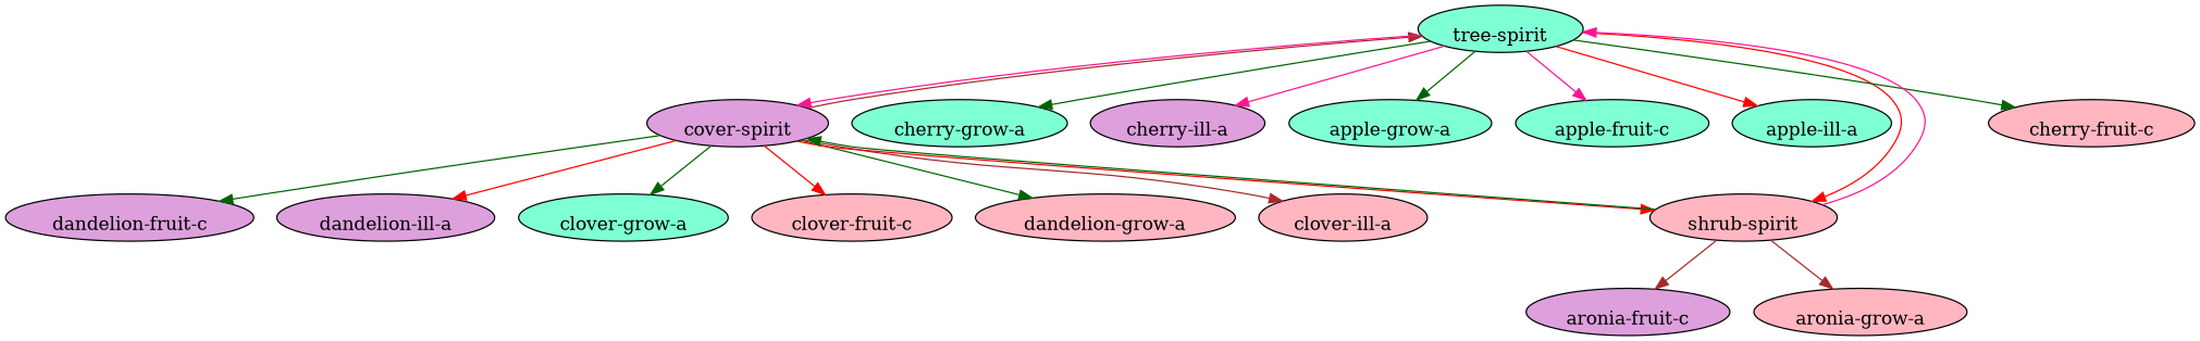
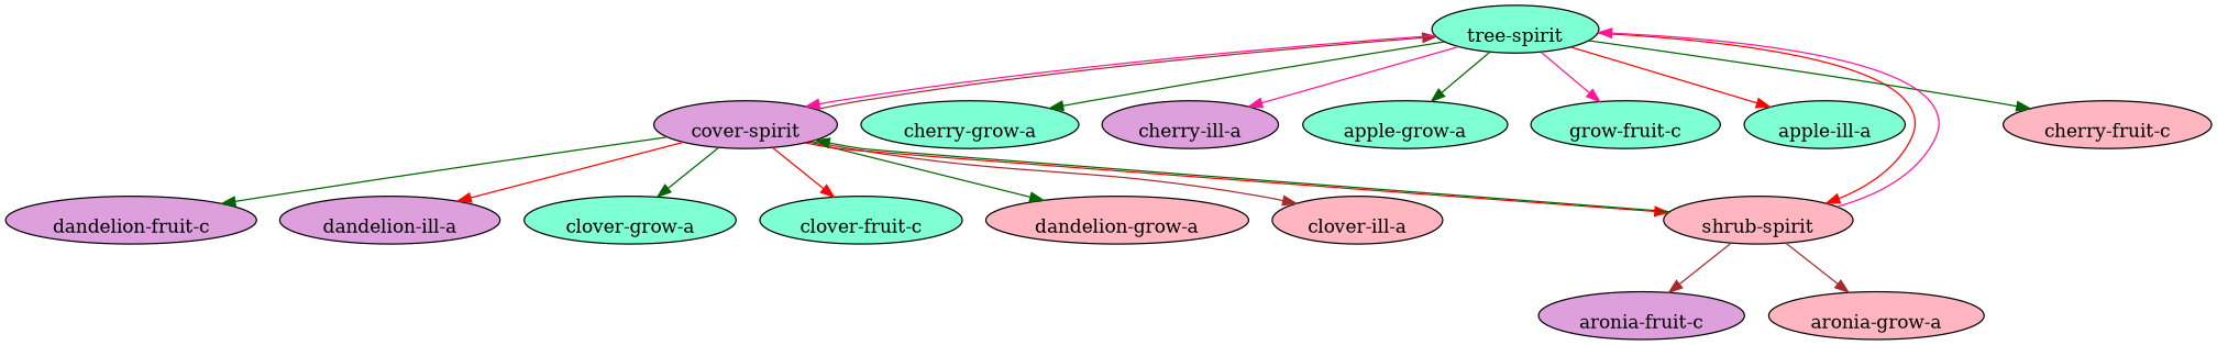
  digraph {
    node [fillcolor=aquamarine labelloc=b style=filled]
    edge [color=darkgreen]
    "cherry-grow-a"
    "cherry-ill-a" [fillcolor=plum]
    "apple-grow-a"
-   "apple-fruit-c"
+   "apple-fruit-c" [label="grow-fruit-c"]
    "apple-ill-a"
    "aronia-fruit-c" [fillcolor=plum]
    "dandelion-fruit-c" [fillcolor=plum]
    "dandelion-ill-a" [fillcolor=plum]
    "clover-grow-a"
-   "clover-fruit-c" [fillcolor=lightpink]
+   "clover-fruit-c"
    "cover-spirit" [fillcolor=plum]
    "dandelion-grow-a" [fillcolor=lightpink]
    "clover-ill-a" [fillcolor=lightpink]
    "tree-spirit"
    "shrub-spirit" [fillcolor=lightpink]
    "cherry-fruit-c" [fillcolor=lightpink]
    "aronia-grow-a" [fillcolor=lightpink]
    "cover-spirit" -> "dandelion-fruit-c"
    "cover-spirit" -> "dandelion-ill-a" [color=red]
    "cover-spirit" -> "clover-grow-a"
    "cover-spirit" -> "clover-fruit-c" [color=red]
    "cover-spirit" -> "dandelion-grow-a"
    "cover-spirit" -> "clover-ill-a" [color=brown]
    "cover-spirit" -> "tree-spirit" [color=brown]
    "cover-spirit" -> "shrub-spirit" [color=red]
    "tree-spirit" -> "cherry-grow-a"
    "tree-spirit" -> "cherry-ill-a" [color=deeppink]
    "tree-spirit" -> "apple-grow-a"
    "tree-spirit" -> "apple-fruit-c" [color=deeppink]
    "tree-spirit" -> "apple-ill-a" [color=red]
    "tree-spirit" -> "cover-spirit" [color=deeppink]
    "tree-spirit" -> "shrub-spirit" [color=red]
    "tree-spirit" -> "cherry-fruit-c"
    "shrub-spirit" -> "aronia-fruit-c" [color=brown]
    "shrub-spirit" -> "cover-spirit"
    "shrub-spirit" -> "tree-spirit" [color=deeppink]
    "shrub-spirit" -> "aronia-grow-a" [color=brown]
  }
